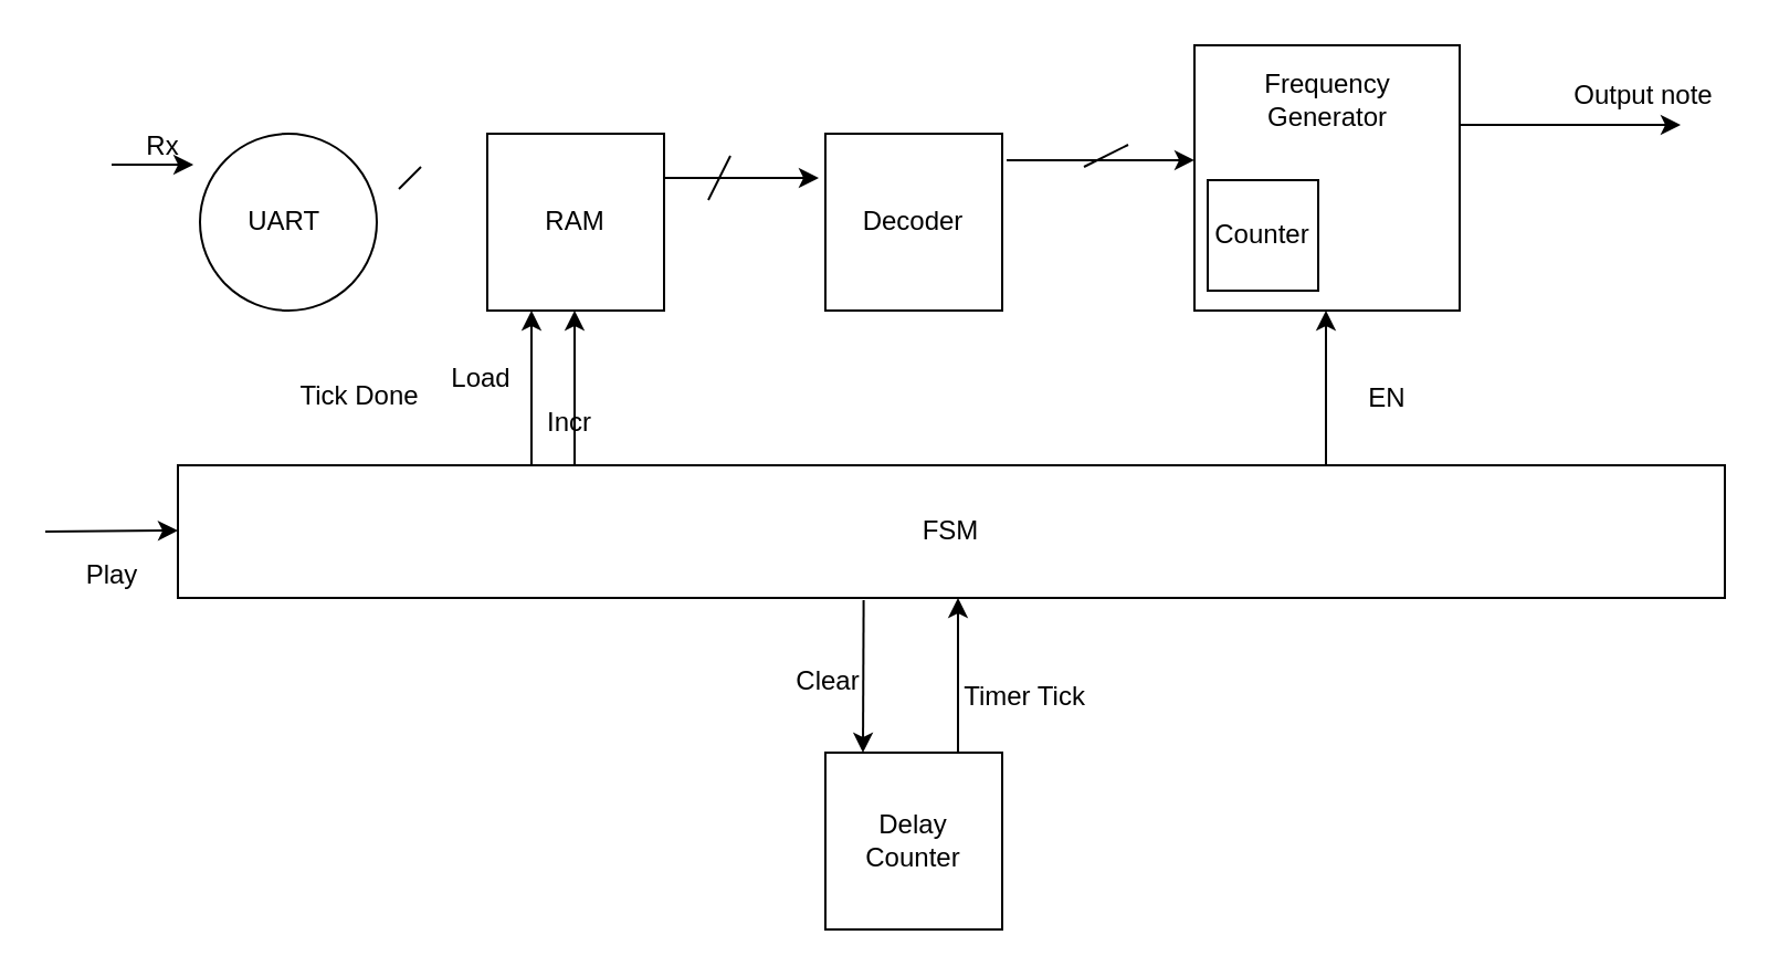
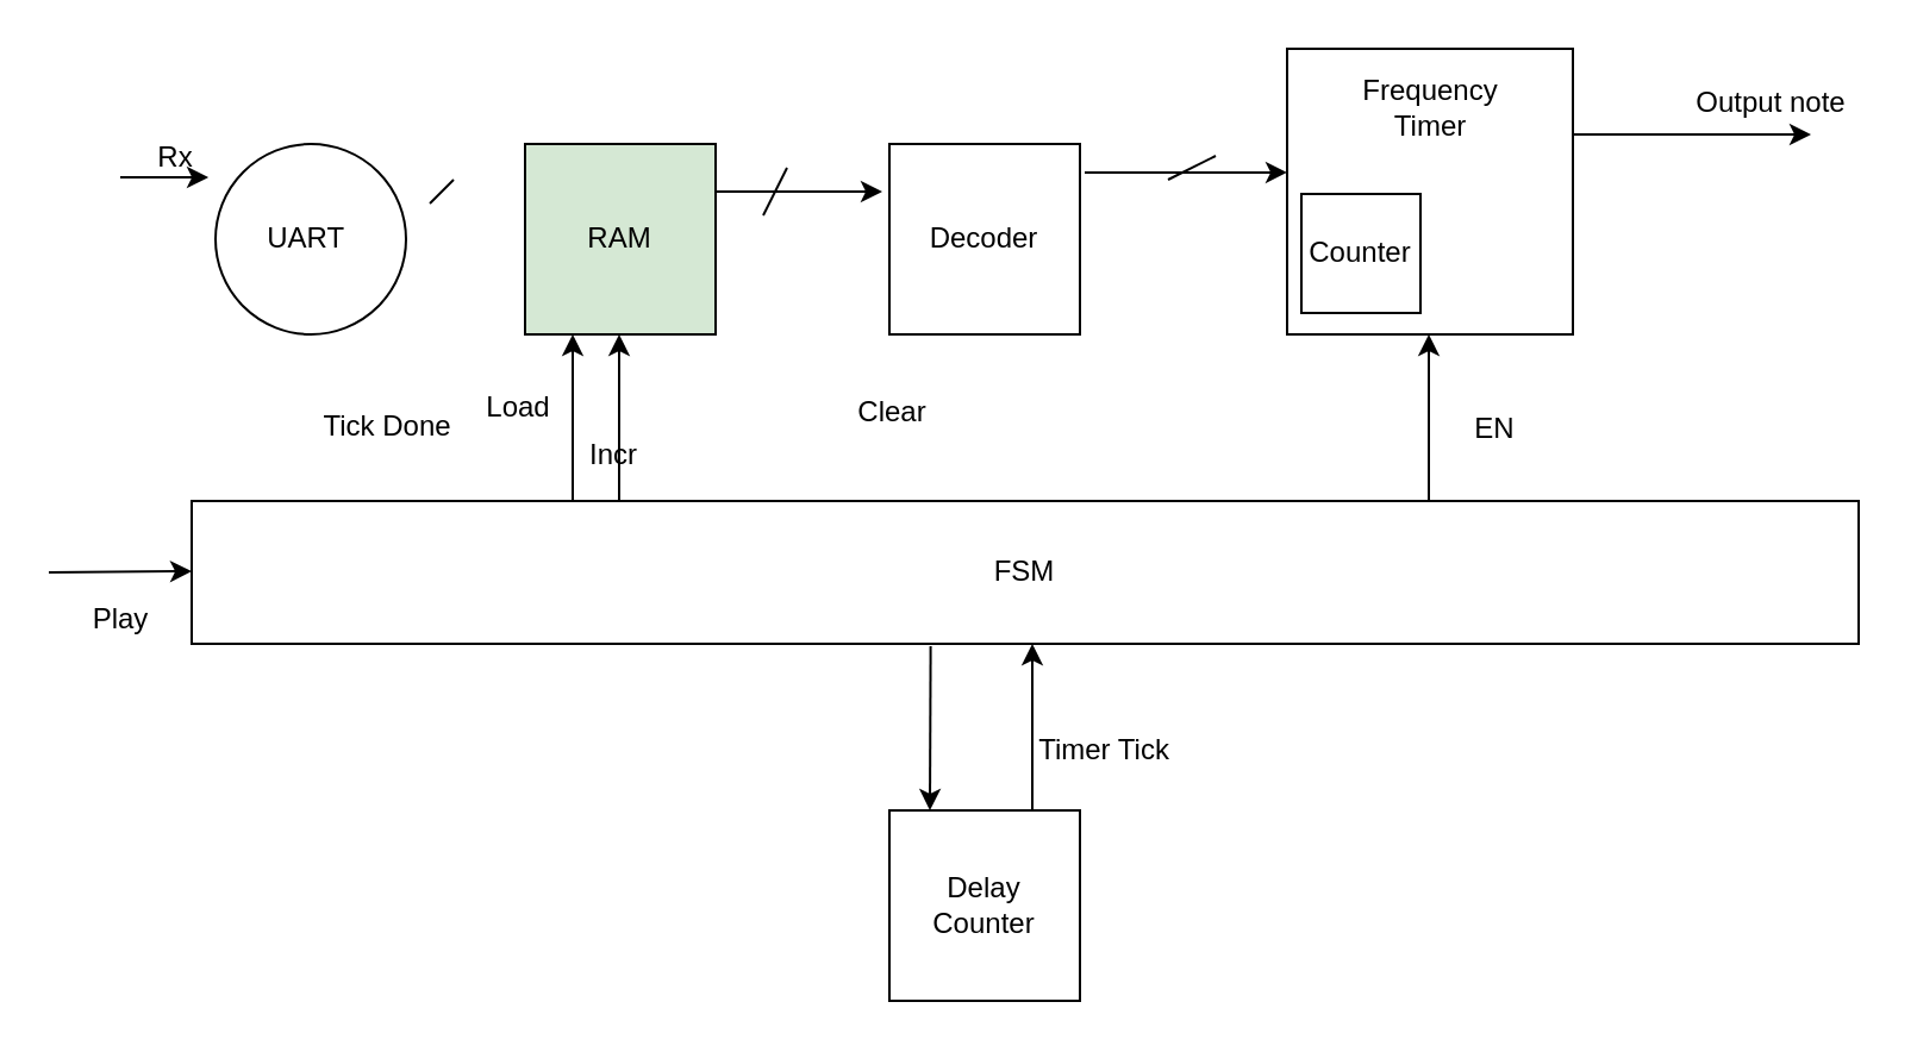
  <mxCell id="0" />
  <mxCell id="1" parent="0" />
  <mxCell id="2" value="FSM" style="rounded=0;whiteSpace=wrap;html=1;" vertex="1" parent="1"><mxGeometry x="80" y="210" width="700" height="60" as="geometry" /></mxCell>
  <mxCell id="3" value="UART&amp;nbsp;" style="ellipse;whiteSpace=wrap;html=1;aspect=fixed;" vertex="1" parent="1"><mxGeometry x="90" y="60" width="80" height="80" as="geometry" /></mxCell>
- <mxCell id="4" value="RAM" style="whiteSpace=wrap;html=1;aspect=fixed;" vertex="1" parent="1"><mxGeometry x="220" y="60" width="80" height="80" as="geometry" /></mxCell>
+ <mxCell id="4" value="RAM" style="whiteSpace=wrap;html=1;aspect=fixed;fillColor=#d5e8d4;" vertex="1" parent="1"><mxGeometry x="220" y="60" width="80" height="80" as="geometry" /></mxCell>
  <mxCell id="5" value="Decoder" style="whiteSpace=wrap;html=1;aspect=fixed;" vertex="1" parent="1"><mxGeometry x="373" y="60" width="80" height="80" as="geometry" /></mxCell>
  <mxCell id="6" value="" style="group" vertex="1" connectable="0" parent="1"><mxGeometry x="540" y="20" width="120" height="120" as="geometry" /></mxCell>
  <mxCell id="7" value="" style="whiteSpace=wrap;html=1;aspect=fixed;" vertex="1" parent="6"><mxGeometry width="120" height="120" as="geometry" /></mxCell>
- <mxCell id="8" value="Frequency &lt;br&gt;Generator" style="text;html=1;align=center;verticalAlign=middle;resizable=0;points=[];autosize=1;" vertex="1" parent="6"><mxGeometry x="25" y="10" width="70" height="30" as="geometry" /></mxCell>
+ <mxCell id="8" value="Frequency &lt;br&gt;Timer" style="text;html=1;align=center;verticalAlign=middle;resizable=0;points=[];autosize=1;" vertex="1" parent="6"><mxGeometry x="25" y="10" width="70" height="30" as="geometry" /></mxCell>
  <mxCell id="9" value="Counter" style="rounded=0;whiteSpace=wrap;html=1;" vertex="1" parent="6"><mxGeometry x="6" y="61" width="50" height="50" as="geometry" /></mxCell>
  <mxCell id="10" value="" style="endArrow=classic;html=1;entryX=-0.037;entryY=0.175;entryDx=0;entryDy=0;entryPerimeter=0;" edge="1" parent="1" target="3"><mxGeometry width="50" height="50" relative="1" as="geometry"><mxPoint x="50" y="74" as="sourcePoint" /><mxPoint x="130" y="290" as="targetPoint" /><Array as="points" /></mxGeometry></mxCell>
  <mxCell id="11" value="Rx" style="text;html=1;align=center;verticalAlign=middle;resizable=0;points=[];autosize=1;" vertex="1" parent="1"><mxGeometry x="58" y="56" width="30" height="20" as="geometry" /></mxCell>
  <mxCell id="12" value="Delay &lt;br&gt;Counter" style="whiteSpace=wrap;html=1;aspect=fixed;" vertex="1" parent="1"><mxGeometry x="373" y="340" width="80" height="80" as="geometry" /></mxCell>
  <mxCell id="13" value="" style="endArrow=classic;html=1;exitX=0.5;exitY=1;exitDx=0;exitDy=0;entryX=0.071;entryY=-0.017;entryDx=0;entryDy=0;entryPerimeter=0;" edge="1" parent="1"><mxGeometry width="50" height="50" relative="1" as="geometry"><mxPoint x="390.3" y="271.02" as="sourcePoint" /><mxPoint x="390" y="340" as="targetPoint" /></mxGeometry></mxCell>
  <mxCell id="14" value="" style="endArrow=classic;html=1;exitX=0.75;exitY=0;exitDx=0;exitDy=0;" edge="1" parent="1" source="12"><mxGeometry width="50" height="50" relative="1" as="geometry"><mxPoint x="290.3" y="161.02" as="sourcePoint" /><mxPoint x="433" y="270" as="targetPoint" /></mxGeometry></mxCell>
  <mxCell id="15" value="" style="group" vertex="1" connectable="0" parent="1"><mxGeometry x="180" y="75" width="10" height="10" as="geometry" /></mxCell>
  <mxCell id="16" value="" style="endArrow=none;html=1;" edge="1" parent="15"><mxGeometry width="50" height="50" relative="1" as="geometry"><mxPoint y="10" as="sourcePoint" /><mxPoint x="10" as="targetPoint" /></mxGeometry></mxCell>
  <mxCell id="17" value="" style="group" vertex="1" connectable="0" parent="1"><mxGeometry x="320" y="85" width="10" height="10" as="geometry" /></mxCell>
  <mxCell id="18" value="" style="endArrow=classic;html=1;exitX=1;exitY=0.25;exitDx=0;exitDy=0;" edge="1" parent="17" source="4"><mxGeometry width="50" height="50" relative="1" as="geometry"><mxPoint x="-10" y="50" as="sourcePoint" /><mxPoint x="50" y="-5" as="targetPoint" /></mxGeometry></mxCell>
  <mxCell id="19" value="" style="endArrow=none;html=1;" edge="1" parent="17"><mxGeometry width="50" height="50" relative="1" as="geometry"><mxPoint y="5" as="sourcePoint" /><mxPoint x="10" y="-15" as="targetPoint" /></mxGeometry></mxCell>
  <mxCell id="20" value="" style="group" vertex="1" connectable="0" parent="1"><mxGeometry x="490" y="65" width="20" height="10" as="geometry" /></mxCell>
  <mxCell id="21" value="" style="endArrow=none;html=1;" edge="1" parent="20"><mxGeometry width="50" height="50" relative="1" as="geometry"><mxPoint y="10" as="sourcePoint" /><mxPoint x="20" as="targetPoint" /></mxGeometry></mxCell>
  <mxCell id="22" value="" style="endArrow=classic;html=1;exitX=1.025;exitY=0.15;exitDx=0;exitDy=0;entryX=0;entryY=0.433;entryDx=0;entryDy=0;exitPerimeter=0;entryPerimeter=0;" edge="1" parent="1" source="5" target="7"><mxGeometry width="50" height="50" relative="1" as="geometry"><mxPoint x="480" y="120" as="sourcePoint" /><mxPoint x="530" y="70" as="targetPoint" /></mxGeometry></mxCell>
- <mxCell id="23" value="Clear" style="text;html=1;align=center;verticalAlign=middle;resizable=0;points=[];autosize=1;" vertex="1" parent="1"><mxGeometry x="354" y="298" width="40" height="20" as="geometry" /></mxCell>
+ <mxCell id="23" value="Clear" style="text;html=1;align=center;verticalAlign=middle;resizable=0;points=[];autosize=1;" vertex="1" parent="1"><mxGeometry x="354" y="163" width="40" height="20" as="geometry" /></mxCell>
  <mxCell id="24" value="Timer Tick&lt;br&gt;" style="text;html=1;align=center;verticalAlign=middle;resizable=0;points=[];autosize=1;" vertex="1" parent="1"><mxGeometry x="428" y="305" width="70" height="20" as="geometry" /></mxCell>
  <mxCell id="25" value="" style="endArrow=classic;html=1;exitX=0.75;exitY=0;exitDx=0;exitDy=0;" edge="1" parent="1"><mxGeometry width="50" height="50" relative="1" as="geometry"><mxPoint x="599.5" y="210" as="sourcePoint" /><mxPoint x="599.5" y="140" as="targetPoint" /></mxGeometry></mxCell>
  <mxCell id="26" value="EN" style="text;html=1;align=center;verticalAlign=middle;resizable=0;points=[];autosize=1;" vertex="1" parent="1"><mxGeometry x="612" y="170" width="30" height="20" as="geometry" /></mxCell>
  <mxCell id="27" value="Tick Done" style="text;html=1;align=center;verticalAlign=middle;resizable=0;points=[];autosize=1;" vertex="1" parent="1"><mxGeometry x="127" y="169" width="70" height="20" as="geometry" /></mxCell>
  <mxCell id="28" value="" style="endArrow=classic;html=1;exitX=0.75;exitY=0;exitDx=0;exitDy=0;" edge="1" parent="1"><mxGeometry width="50" height="50" relative="1" as="geometry"><mxPoint x="240" y="210" as="sourcePoint" /><mxPoint x="240" y="140" as="targetPoint" /></mxGeometry></mxCell>
  <mxCell id="29" value="Load" style="text;html=1;align=center;verticalAlign=middle;resizable=0;points=[];autosize=1;" vertex="1" parent="1"><mxGeometry x="197" y="161" width="40" height="20" as="geometry" /></mxCell>
  <mxCell id="30" value="Incr" style="text;html=1;align=center;verticalAlign=middle;resizable=0;points=[];autosize=1;" vertex="1" parent="1"><mxGeometry x="237" y="181" width="40" height="20" as="geometry" /></mxCell>
  <mxCell id="31" value="" style="endArrow=classic;html=1;" edge="1" parent="1"><mxGeometry width="50" height="50" relative="1" as="geometry"><mxPoint x="660" y="56" as="sourcePoint" /><mxPoint x="760" y="56" as="targetPoint" /></mxGeometry></mxCell>
  <mxCell id="32" value="" style="endArrow=classic;html=1;" edge="1" parent="1"><mxGeometry width="50" height="50" relative="1" as="geometry"><mxPoint x="20" y="240" as="sourcePoint" /><mxPoint x="80" y="239.5" as="targetPoint" /></mxGeometry></mxCell>
  <mxCell id="33" value="Play" style="text;html=1;align=center;verticalAlign=middle;resizable=0;points=[];autosize=1;" vertex="1" parent="1"><mxGeometry x="30" y="250" width="40" height="20" as="geometry" /></mxCell>
  <mxCell id="34" value="" style="endArrow=classic;html=1;exitX=0.75;exitY=0;exitDx=0;exitDy=0;" edge="1" parent="1"><mxGeometry width="50" height="50" relative="1" as="geometry"><mxPoint x="259.5" y="210" as="sourcePoint" /><mxPoint x="259.5" y="140" as="targetPoint" /></mxGeometry></mxCell>
  <mxCell id="35" value="Output note&lt;br&gt;" style="text;html=1;align=center;verticalAlign=middle;resizable=0;points=[];autosize=1;" vertex="1" parent="1"><mxGeometry x="703" y="33" width="80" height="20" as="geometry" /></mxCell>
